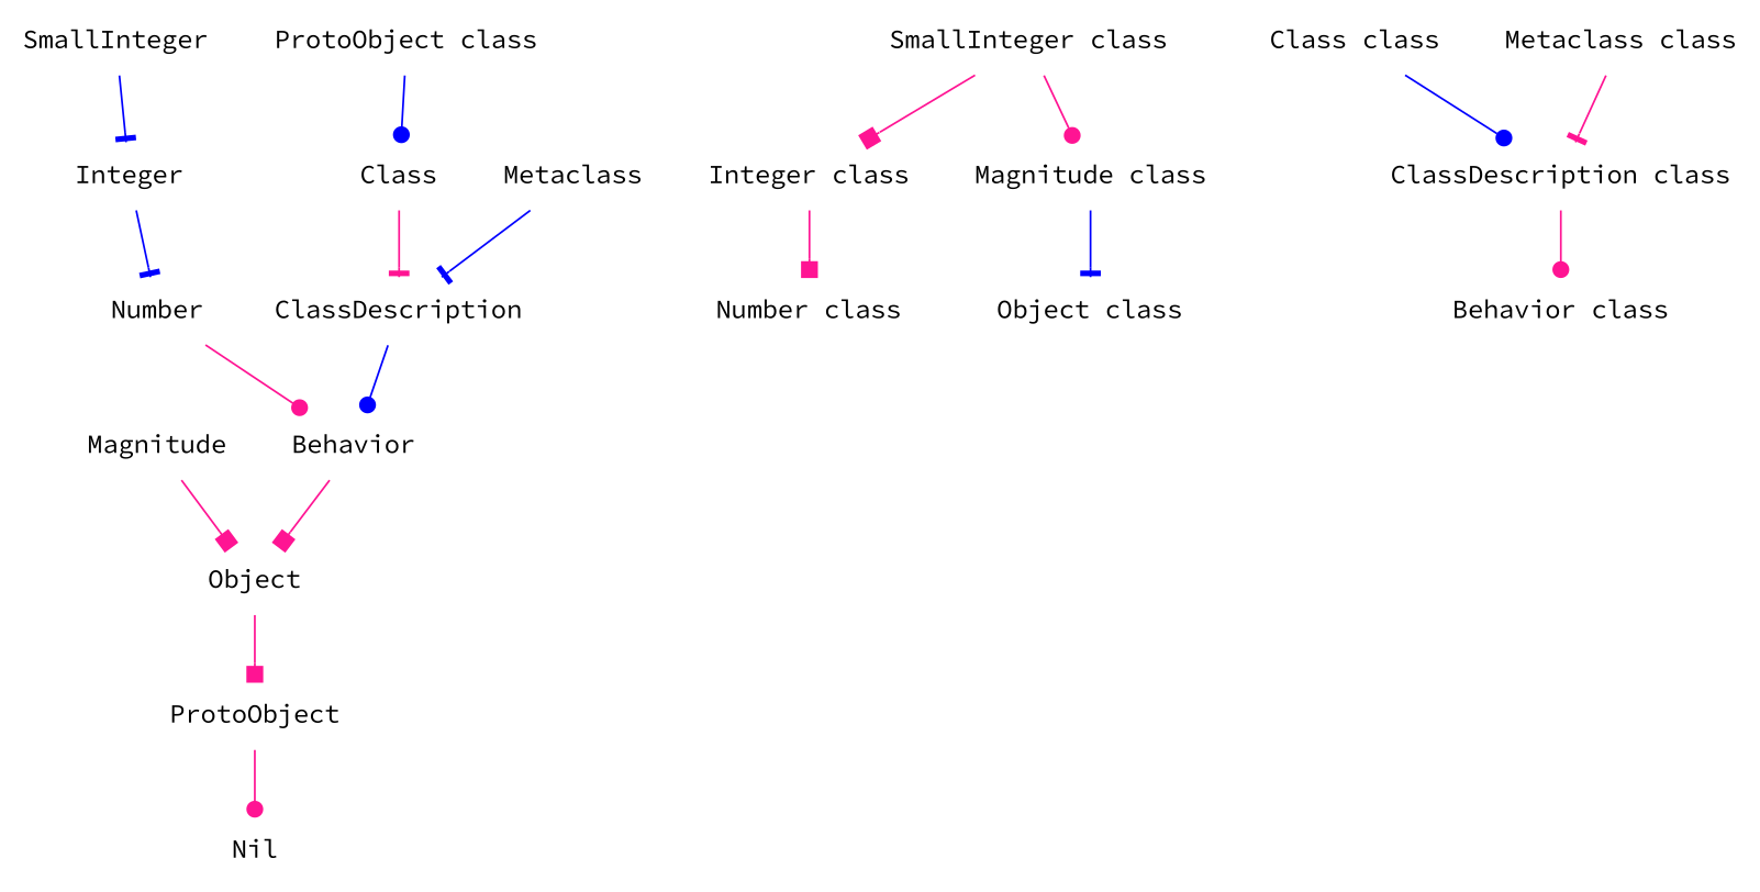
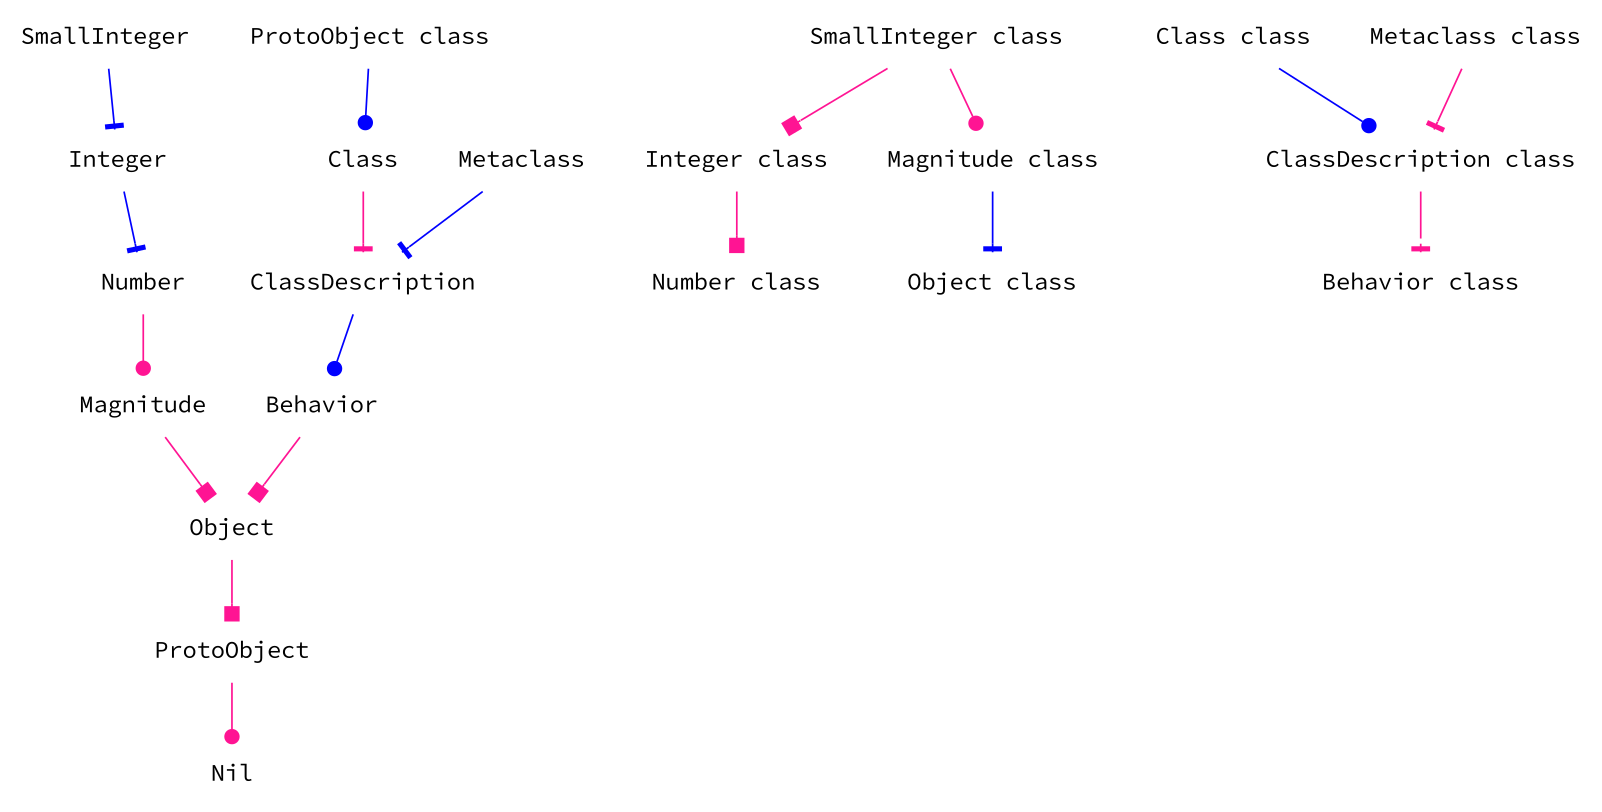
  digraph {
    fontname="Source Code Pro"
    node [fontname="Source Code Pro" shape=plaintext]
    edge [arrowhead=dot color=deeppink fontname="Source Code Pro"]
    SmallInteger
    Integer
    Number
    Magnitude
    Object
    ProtoObject
    Nil
    "SmallInteger class"
    "Integer class"
    "Magnitude class"
    "Number class"
    "Object class"
    "ProtoObject class"
    Class
    ClassDescription
    Behavior
    "Class class"
    "ClassDescription class"
    "Behavior class"
    Metaclass
    "Metaclass class"
    SmallInteger -> Integer [arrowhead=tee color=blue]
    Integer -> Number [arrowhead=tee color=blue]
-   Number -> Behavior
+   Number -> Magnitude
    Magnitude -> Object [arrowhead=box]
    Object -> ProtoObject [arrowhead=box]
    ProtoObject -> Nil
    "SmallInteger class" -> "Integer class" [arrowhead=box]
    "SmallInteger class" -> "Magnitude class"
    "Integer class" -> "Number class" [arrowhead=box]
    "Magnitude class" -> "Object class" [arrowhead=tee color=blue]
    "ProtoObject class" -> Class [color=blue]
    Class -> ClassDescription [arrowhead=tee]
    ClassDescription -> Behavior [color=blue]
    Behavior -> Object [arrowhead=box]
    "Class class" -> "ClassDescription class" [color=blue]
-   "ClassDescription class" -> "Behavior class"
+   "ClassDescription class" -> "Behavior class" [arrowhead=tee]
    Metaclass -> ClassDescription [arrowhead=tee color=blue]
    "Metaclass class" -> "ClassDescription class" [arrowhead=tee]
  }
